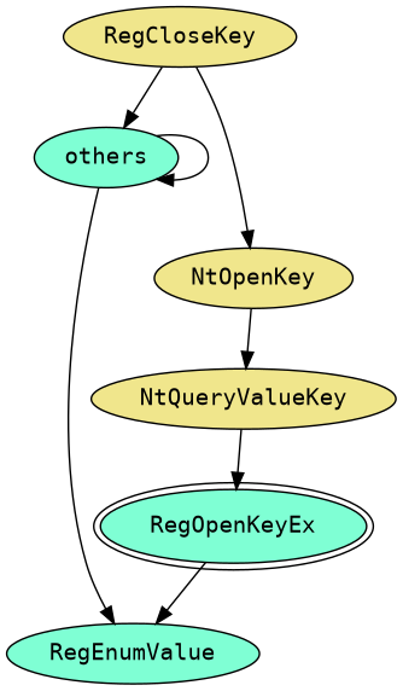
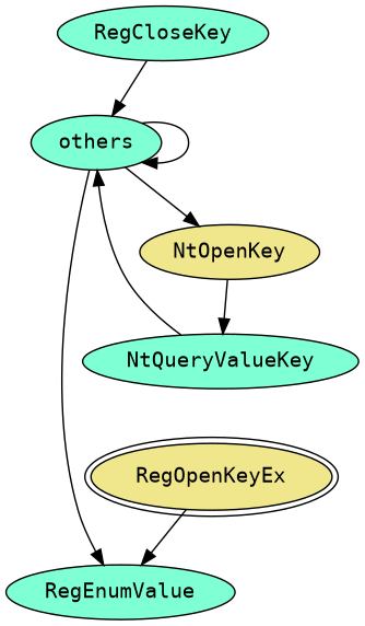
  digraph {
    fontname="DejaVu Sans Mono"
    node [fillcolor=khaki fontname="DejaVu Sans Mono" style=filled]
    edge [fontname="DejaVu Sans Mono"]
-   n1 [fillcolor=aquamarine label=RegOpenKeyEx peripheries=2]
+   n1 [label=RegOpenKeyEx peripheries=2]
    n2 [fillcolor=aquamarine label=RegEnumValue]
    n3 [fillcolor=aquamarine label=others]
    n4 [label=NtOpenKey]
-   n5 [label=RegCloseKey]
-   n6 [label=NtQueryValueKey]
+   n5 [fillcolor=aquamarine label=RegCloseKey]
+   n6 [fillcolor=aquamarine label=NtQueryValueKey]
    n1 -> n2
    n3 -> n2
    n3 -> n3
-   n5 -> n4
+   n3 -> n4
    n4 -> n6
    n5 -> n3
-   n6 -> n1
+   n6 -> n3
  }
